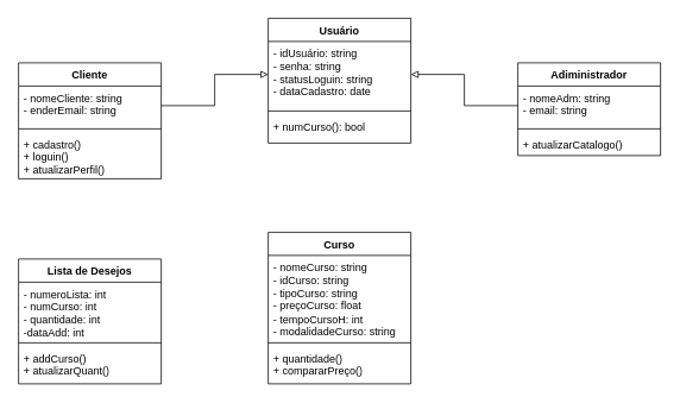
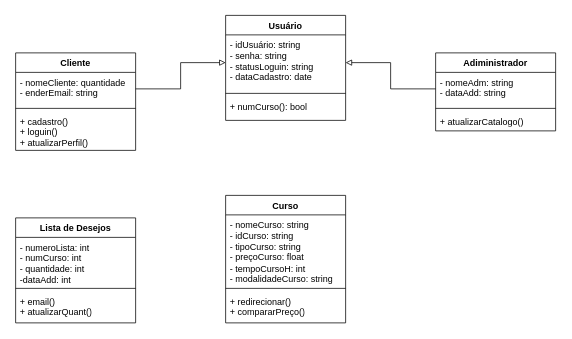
  <mxCell id="0" />
  <mxCell id="1" parent="0" />
  <mxCell id="2" value="&lt;font style=&quot;vertical-align: inherit;&quot;&gt;&lt;font style=&quot;vertical-align: inherit;&quot;&gt;Usuário&lt;/font&gt;&lt;/font&gt;" style="swimlane;fontStyle=1;align=center;verticalAlign=top;childLayout=stackLayout;horizontal=1;startSize=26;horizontalStack=0;resizeParent=1;resizeParentMax=0;resizeLast=0;collapsible=1;marginBottom=0;whiteSpace=wrap;html=1;" vertex="1" parent="1"><mxGeometry x="300" y="20" width="160" height="140" as="geometry" /></mxCell>
  <mxCell id="3" value="&lt;font style=&quot;vertical-align: inherit;&quot;&gt;&lt;font style=&quot;vertical-align: inherit;&quot;&gt;&lt;font style=&quot;vertical-align: inherit;&quot;&gt;&lt;font style=&quot;vertical-align: inherit;&quot;&gt;&lt;font style=&quot;vertical-align: inherit;&quot;&gt;&lt;font style=&quot;vertical-align: inherit;&quot;&gt;- idUsuário: string&lt;/font&gt;&lt;/font&gt;&lt;/font&gt;&lt;/font&gt;&lt;/font&gt;&lt;/font&gt;&lt;div&gt;&lt;font style=&quot;vertical-align: inherit;&quot;&gt;&lt;font style=&quot;vertical-align: inherit;&quot;&gt;&lt;font style=&quot;vertical-align: inherit;&quot;&gt;&lt;font style=&quot;vertical-align: inherit;&quot;&gt;- senha: string&lt;/font&gt;&lt;/font&gt;&lt;/font&gt;&lt;/font&gt;&lt;/div&gt;&lt;div&gt;&lt;font style=&quot;vertical-align: inherit;&quot;&gt;&lt;font style=&quot;vertical-align: inherit;&quot;&gt;&lt;font style=&quot;vertical-align: inherit;&quot;&gt;&lt;font style=&quot;vertical-align: inherit;&quot;&gt;&lt;font style=&quot;vertical-align: inherit;&quot;&gt;&lt;font style=&quot;vertical-align: inherit;&quot;&gt;- statusLoguin: string&lt;/font&gt;&lt;/font&gt;&lt;/font&gt;&lt;/font&gt;&lt;/font&gt;&lt;/font&gt;&lt;/div&gt;&lt;div&gt;&lt;font style=&quot;vertical-align: inherit;&quot;&gt;&lt;font style=&quot;vertical-align: inherit;&quot;&gt;&lt;font style=&quot;vertical-align: inherit;&quot;&gt;&lt;font style=&quot;vertical-align: inherit;&quot;&gt;&lt;font style=&quot;vertical-align: inherit;&quot;&gt;&lt;font style=&quot;vertical-align: inherit;&quot;&gt;&lt;font style=&quot;vertical-align: inherit;&quot;&gt;&lt;font style=&quot;vertical-align: inherit;&quot;&gt;- dataCadastro: date&lt;/font&gt;&lt;/font&gt;&lt;/font&gt;&lt;/font&gt;&lt;/font&gt;&lt;/font&gt;&lt;/font&gt;&lt;/font&gt;&lt;/div&gt;" style="text;strokeColor=none;fillColor=none;align=left;verticalAlign=top;spacingLeft=4;spacingRight=4;overflow=hidden;rotatable=0;points=[[0,0.5],[1,0.5]];portConstraint=eastwest;whiteSpace=wrap;html=1;" vertex="1" parent="2"><mxGeometry y="26" width="160" height="74" as="geometry" /></mxCell>
  <mxCell id="4" value="" style="line;strokeWidth=1;fillColor=none;align=left;verticalAlign=middle;spacingTop=-1;spacingLeft=3;spacingRight=3;rotatable=0;labelPosition=right;points=[];portConstraint=eastwest;strokeColor=inherit;" vertex="1" parent="2"><mxGeometry y="100" width="160" height="8" as="geometry" /></mxCell>
  <mxCell id="5" value="+ numCurso(): bool" style="text;strokeColor=none;fillColor=none;align=left;verticalAlign=top;spacingLeft=4;spacingRight=4;overflow=hidden;rotatable=0;points=[[0,0.5],[1,0.5]];portConstraint=eastwest;whiteSpace=wrap;html=1;" vertex="1" parent="2"><mxGeometry y="108" width="160" height="32" as="geometry" /></mxCell>
  <mxCell id="6" value="Cliente" style="swimlane;fontStyle=1;align=center;verticalAlign=top;childLayout=stackLayout;horizontal=1;startSize=26;horizontalStack=0;resizeParent=1;resizeParentMax=0;resizeLast=0;collapsible=1;marginBottom=0;whiteSpace=wrap;html=1;" vertex="1" parent="1"><mxGeometry x="20" y="70" width="160" height="130" as="geometry" /></mxCell>
- <mxCell id="7" value="&lt;div&gt;- nomeCliente: string&lt;/div&gt;- enderEmail: string" style="text;strokeColor=none;fillColor=none;align=left;verticalAlign=top;spacingLeft=4;spacingRight=4;overflow=hidden;rotatable=0;points=[[0,0.5],[1,0.5]];portConstraint=eastwest;whiteSpace=wrap;html=1;" vertex="1" parent="6"><mxGeometry y="26" width="160" height="44" as="geometry" /></mxCell>
+ <mxCell id="7" value="&lt;div&gt;- nomeCliente: quantidade&lt;/div&gt;- enderEmail: string" style="text;strokeColor=none;fillColor=none;align=left;verticalAlign=top;spacingLeft=4;spacingRight=4;overflow=hidden;rotatable=0;points=[[0,0.5],[1,0.5]];portConstraint=eastwest;whiteSpace=wrap;html=1;" vertex="1" parent="6"><mxGeometry y="26" width="160" height="44" as="geometry" /></mxCell>
  <mxCell id="8" value="" style="line;strokeWidth=1;fillColor=none;align=left;verticalAlign=middle;spacingTop=-1;spacingLeft=3;spacingRight=3;rotatable=0;labelPosition=right;points=[];portConstraint=eastwest;strokeColor=inherit;" vertex="1" parent="6"><mxGeometry y="70" width="160" height="8" as="geometry" /></mxCell>
  <mxCell id="9" value="+ cadastro()&lt;div&gt;+ loguin()&lt;/div&gt;&lt;div&gt;+ atualizarPerfil()&lt;/div&gt;" style="text;strokeColor=none;fillColor=none;align=left;verticalAlign=top;spacingLeft=4;spacingRight=4;overflow=hidden;rotatable=0;points=[[0,0.5],[1,0.5]];portConstraint=eastwest;whiteSpace=wrap;html=1;" vertex="1" parent="6"><mxGeometry y="78" width="160" height="52" as="geometry" /></mxCell>
  <mxCell id="10" style="edgeStyle=orthogonalEdgeStyle;rounded=0;orthogonalLoop=1;jettySize=auto;html=1;exitX=1;exitY=0.5;exitDx=0;exitDy=0;entryX=0;entryY=0.5;entryDx=0;entryDy=0;endArrow=block;endFill=0;" edge="1" parent="1" source="7" target="3"><mxGeometry relative="1" as="geometry" /></mxCell>
  <mxCell id="11" value="Adiministrador" style="swimlane;fontStyle=1;align=center;verticalAlign=top;childLayout=stackLayout;horizontal=1;startSize=26;horizontalStack=0;resizeParent=1;resizeParentMax=0;resizeLast=0;collapsible=1;marginBottom=0;whiteSpace=wrap;html=1;" vertex="1" parent="1"><mxGeometry x="580" y="70" width="160" height="104" as="geometry" /></mxCell>
- <mxCell id="12" value="- nomeAdm: string&lt;div&gt;- email: string&lt;/div&gt;" style="text;strokeColor=none;fillColor=none;align=left;verticalAlign=top;spacingLeft=4;spacingRight=4;overflow=hidden;rotatable=0;points=[[0,0.5],[1,0.5]];portConstraint=eastwest;whiteSpace=wrap;html=1;" vertex="1" parent="11"><mxGeometry y="26" width="160" height="44" as="geometry" /></mxCell>
+ <mxCell id="12" value="- nomeAdm: string&lt;div&gt;- dataAdd: string&lt;/div&gt;" style="text;strokeColor=none;fillColor=none;align=left;verticalAlign=top;spacingLeft=4;spacingRight=4;overflow=hidden;rotatable=0;points=[[0,0.5],[1,0.5]];portConstraint=eastwest;whiteSpace=wrap;html=1;" vertex="1" parent="11"><mxGeometry y="26" width="160" height="44" as="geometry" /></mxCell>
  <mxCell id="13" value="" style="line;strokeWidth=1;fillColor=none;align=left;verticalAlign=middle;spacingTop=-1;spacingLeft=3;spacingRight=3;rotatable=0;labelPosition=right;points=[];portConstraint=eastwest;strokeColor=inherit;" vertex="1" parent="11"><mxGeometry y="70" width="160" height="8" as="geometry" /></mxCell>
  <mxCell id="14" value="+ atualizarCatalogo()" style="text;strokeColor=none;fillColor=none;align=left;verticalAlign=top;spacingLeft=4;spacingRight=4;overflow=hidden;rotatable=0;points=[[0,0.5],[1,0.5]];portConstraint=eastwest;whiteSpace=wrap;html=1;" vertex="1" parent="11"><mxGeometry y="78" width="160" height="26" as="geometry" /></mxCell>
  <mxCell id="15" style="edgeStyle=orthogonalEdgeStyle;rounded=0;orthogonalLoop=1;jettySize=auto;html=1;exitX=0;exitY=0.5;exitDx=0;exitDy=0;entryX=1;entryY=0.5;entryDx=0;entryDy=0;endArrow=block;endFill=0;" edge="1" parent="1" source="12" target="3"><mxGeometry relative="1" as="geometry" /></mxCell>
  <mxCell id="16" value="Lista de Desejos" style="swimlane;fontStyle=1;align=center;verticalAlign=top;childLayout=stackLayout;horizontal=1;startSize=26;horizontalStack=0;resizeParent=1;resizeParentMax=0;resizeLast=0;collapsible=1;marginBottom=0;whiteSpace=wrap;html=1;" vertex="1" parent="1"><mxGeometry x="20" y="290" width="160" height="140" as="geometry" /></mxCell>
  <mxCell id="17" value="- numeroLista: int&lt;div&gt;- numCurso: int&lt;/div&gt;&lt;div&gt;- quantidade: int&lt;/div&gt;&lt;div&gt;-dataAdd: int&lt;/div&gt;" style="text;strokeColor=none;fillColor=none;align=left;verticalAlign=top;spacingLeft=4;spacingRight=4;overflow=hidden;rotatable=0;points=[[0,0.5],[1,0.5]];portConstraint=eastwest;whiteSpace=wrap;html=1;" vertex="1" parent="16"><mxGeometry y="26" width="160" height="64" as="geometry" /></mxCell>
  <mxCell id="18" value="" style="line;strokeWidth=1;fillColor=none;align=left;verticalAlign=middle;spacingTop=-1;spacingLeft=3;spacingRight=3;rotatable=0;labelPosition=right;points=[];portConstraint=eastwest;strokeColor=inherit;" vertex="1" parent="16"><mxGeometry y="90" width="160" height="8" as="geometry" /></mxCell>
- <mxCell id="19" value="+ addCurso()&lt;div&gt;+ atualizarQuant()&lt;/div&gt;" style="text;strokeColor=none;fillColor=none;align=left;verticalAlign=top;spacingLeft=4;spacingRight=4;overflow=hidden;rotatable=0;points=[[0,0.5],[1,0.5]];portConstraint=eastwest;whiteSpace=wrap;html=1;" vertex="1" parent="16"><mxGeometry y="98" width="160" height="42" as="geometry" /></mxCell>
+ <mxCell id="19" value="+ email()&lt;div&gt;+ atualizarQuant()&lt;/div&gt;" style="text;strokeColor=none;fillColor=none;align=left;verticalAlign=top;spacingLeft=4;spacingRight=4;overflow=hidden;rotatable=0;points=[[0,0.5],[1,0.5]];portConstraint=eastwest;whiteSpace=wrap;html=1;" vertex="1" parent="16"><mxGeometry y="98" width="160" height="42" as="geometry" /></mxCell>
  <mxCell id="20" value="Curso" style="swimlane;fontStyle=1;align=center;verticalAlign=top;childLayout=stackLayout;horizontal=1;startSize=26;horizontalStack=0;resizeParent=1;resizeParentMax=0;resizeLast=0;collapsible=1;marginBottom=0;whiteSpace=wrap;html=1;" vertex="1" parent="1"><mxGeometry x="300" y="260" width="160" height="170" as="geometry" /></mxCell>
  <mxCell id="21" value="- nomeCurso: string&lt;div&gt;- idCurso: string&lt;/div&gt;&lt;div&gt;- tipoCurso: string&lt;/div&gt;&lt;div&gt;- preçoCurso: float&lt;/div&gt;&lt;div&gt;&lt;span style=&quot;background-color: transparent; color: light-dark(rgb(0, 0, 0), rgb(255, 255, 255));&quot;&gt;- tempoCursoH: int&lt;/span&gt;&lt;/div&gt;&lt;div&gt;&lt;span style=&quot;background-color: transparent; color: light-dark(rgb(0, 0, 0), rgb(255, 255, 255));&quot;&gt;- modalidadeCurso: string&lt;/span&gt;&lt;/div&gt;&lt;div&gt;&lt;span style=&quot;background-color: transparent; color: light-dark(rgb(0, 0, 0), rgb(255, 255, 255));&quot;&gt;&amp;nbsp;&lt;/span&gt;&lt;/div&gt;" style="text;strokeColor=none;fillColor=none;align=left;verticalAlign=top;spacingLeft=4;spacingRight=4;overflow=hidden;rotatable=0;points=[[0,0.5],[1,0.5]];portConstraint=eastwest;whiteSpace=wrap;html=1;" vertex="1" parent="20"><mxGeometry y="26" width="160" height="94" as="geometry" /></mxCell>
  <mxCell id="22" value="" style="line;strokeWidth=1;fillColor=none;align=left;verticalAlign=middle;spacingTop=-1;spacingLeft=3;spacingRight=3;rotatable=0;labelPosition=right;points=[];portConstraint=eastwest;strokeColor=inherit;" vertex="1" parent="20"><mxGeometry y="120" width="160" height="8" as="geometry" /></mxCell>
- <mxCell id="23" value="+ quantidade()&lt;div&gt;+ compararPreço()&lt;/div&gt;" style="text;strokeColor=none;fillColor=none;align=left;verticalAlign=top;spacingLeft=4;spacingRight=4;overflow=hidden;rotatable=0;points=[[0,0.5],[1,0.5]];portConstraint=eastwest;whiteSpace=wrap;html=1;" vertex="1" parent="20"><mxGeometry y="128" width="160" height="42" as="geometry" /></mxCell>
+ <mxCell id="23" value="+ redirecionar()&lt;div&gt;+ compararPreço()&lt;/div&gt;" style="text;strokeColor=none;fillColor=none;align=left;verticalAlign=top;spacingLeft=4;spacingRight=4;overflow=hidden;rotatable=0;points=[[0,0.5],[1,0.5]];portConstraint=eastwest;whiteSpace=wrap;html=1;" vertex="1" parent="20"><mxGeometry y="128" width="160" height="42" as="geometry" /></mxCell>
